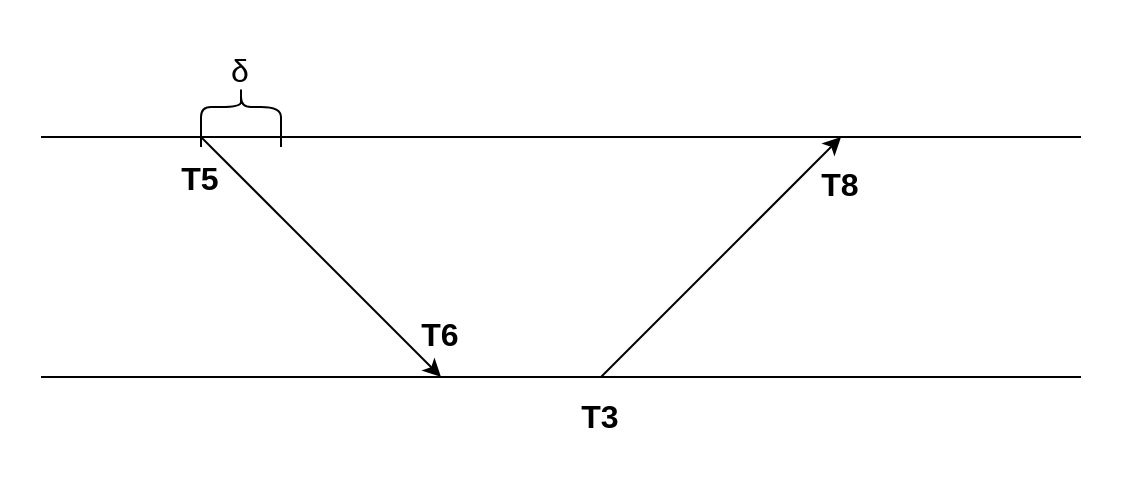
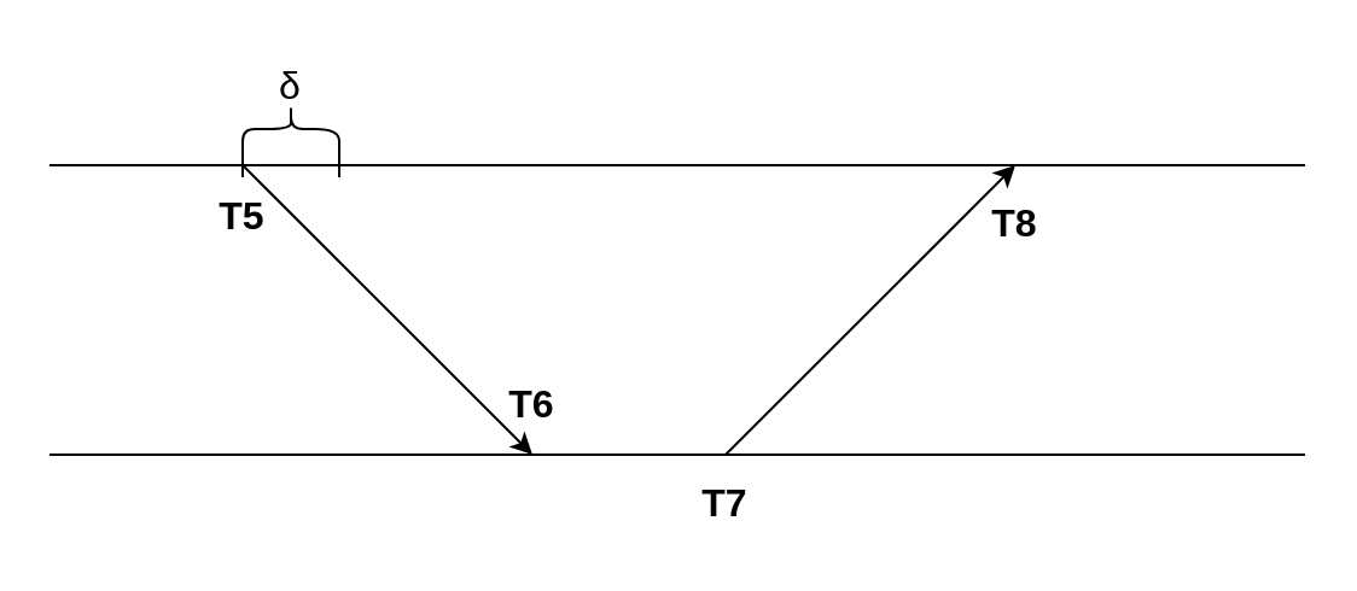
  <mxCell id="0" />
  <mxCell id="1" parent="0" />
  <mxCell id="2" value="&lt;b&gt;T5&lt;/b&gt;" style="text;html=1;strokeColor=none;fillColor=none;align=center;verticalAlign=middle;whiteSpace=wrap;rounded=0;fontSize=16;" vertex="1" parent="1"><mxGeometry x="70" y="74" width="60" height="30" as="geometry" /></mxCell>
  <mxCell id="3" value="&lt;b&gt;T6&lt;br&gt;&lt;/b&gt;" style="text;html=1;strokeColor=none;fillColor=none;align=center;verticalAlign=middle;whiteSpace=wrap;rounded=0;fontSize=16;" vertex="1" parent="1"><mxGeometry x="190" y="152" width="60" height="30" as="geometry" /></mxCell>
- <mxCell id="4" value="&lt;b&gt;T3&lt;br&gt;&lt;/b&gt;" style="text;html=1;strokeColor=none;fillColor=none;align=center;verticalAlign=middle;whiteSpace=wrap;rounded=0;fontSize=16;" vertex="1" parent="1"><mxGeometry x="270" y="193" width="60" height="30" as="geometry" /></mxCell>
+ <mxCell id="4" value="&lt;b&gt;T7&lt;br&gt;&lt;/b&gt;" style="text;html=1;strokeColor=none;fillColor=none;align=center;verticalAlign=middle;whiteSpace=wrap;rounded=0;fontSize=16;" vertex="1" parent="1"><mxGeometry x="270" y="193" width="60" height="30" as="geometry" /></mxCell>
  <mxCell id="5" value="&lt;b&gt;T8&lt;br&gt;&lt;/b&gt;" style="text;html=1;strokeColor=none;fillColor=none;align=center;verticalAlign=middle;whiteSpace=wrap;rounded=0;fontSize=16;" vertex="1" parent="1"><mxGeometry x="390" y="77" width="60" height="30" as="geometry" /></mxCell>
  <mxCell id="6" value="" style="shape=curlyBracket;whiteSpace=wrap;html=1;rounded=1;fontSize=16;gradientColor=none;rotation=90;size=0.5;" vertex="1" parent="1"><mxGeometry x="110" y="33" width="20" height="40" as="geometry" /></mxCell>
  <mxCell id="7" value="" style="shape=crossbar;whiteSpace=wrap;html=1;rounded=1;fontSize=16;gradientColor=none;" vertex="1" parent="1"><mxGeometry x="100" y="63" width="40" height="10" as="geometry" /></mxCell>
  <mxCell id="8" value="" style="endArrow=none;html=1;rounded=0;fontSize=16;" edge="1" parent="1"><mxGeometry width="50" height="50" relative="1" as="geometry"><mxPoint x="100" y="68" as="sourcePoint" /><mxPoint x="20" y="68" as="targetPoint" /></mxGeometry></mxCell>
  <mxCell id="9" value="" style="endArrow=none;html=1;rounded=0;fontSize=16;" edge="1" parent="1"><mxGeometry width="50" height="50" relative="1" as="geometry"><mxPoint x="540" y="68" as="sourcePoint" /><mxPoint x="420" y="68" as="targetPoint" /></mxGeometry></mxCell>
  <mxCell id="10" value="" style="endArrow=classic;html=1;rounded=0;fontSize=16;exitX=0;exitY=0.5;exitDx=0;exitDy=0;exitPerimeter=0;entryX=1;entryY=0.5;entryDx=0;entryDy=0;entryPerimeter=0;" edge="1" parent="1" source="7"><mxGeometry width="50" height="50" relative="1" as="geometry"><mxPoint x="330" y="53" as="sourcePoint" /><mxPoint x="220" y="188" as="targetPoint" /></mxGeometry></mxCell>
  <mxCell id="11" value="" style="endArrow=classic;html=1;rounded=0;fontSize=16;exitX=0;exitY=0.5;exitDx=0;exitDy=0;exitPerimeter=0;entryX=1;entryY=0.5;entryDx=0;entryDy=0;entryPerimeter=0;" edge="1" parent="1"><mxGeometry width="50" height="50" relative="1" as="geometry"><mxPoint x="300" y="188" as="sourcePoint" /><mxPoint x="420" y="68" as="targetPoint" /></mxGeometry></mxCell>
  <mxCell id="12" value="" style="endArrow=none;html=1;rounded=0;fontSize=16;" edge="1" parent="1"><mxGeometry width="50" height="50" relative="1" as="geometry"><mxPoint x="310" y="188" as="sourcePoint" /><mxPoint x="20" y="188" as="targetPoint" /></mxGeometry></mxCell>
  <mxCell id="13" value="" style="endArrow=none;html=1;rounded=0;fontSize=16;" edge="1" parent="1"><mxGeometry width="50" height="50" relative="1" as="geometry"><mxPoint x="540" y="188" as="sourcePoint" /><mxPoint x="300" y="188" as="targetPoint" /></mxGeometry></mxCell>
  <mxCell id="14" value="" style="endArrow=none;html=1;rounded=0;fontSize=16;exitX=1;exitY=0.5;exitDx=0;exitDy=0;exitPerimeter=0;" edge="1" parent="1" source="7"><mxGeometry width="50" height="50" relative="1" as="geometry"><mxPoint x="250" y="123" as="sourcePoint" /><mxPoint x="420" y="68" as="targetPoint" /></mxGeometry></mxCell>
  <mxCell id="15" value="δ" style="text;html=1;strokeColor=none;fillColor=none;align=center;verticalAlign=middle;whiteSpace=wrap;rounded=0;fontSize=16;" vertex="1" parent="1"><mxGeometry x="90" y="20" width="60" height="30" as="geometry" /></mxCell>
